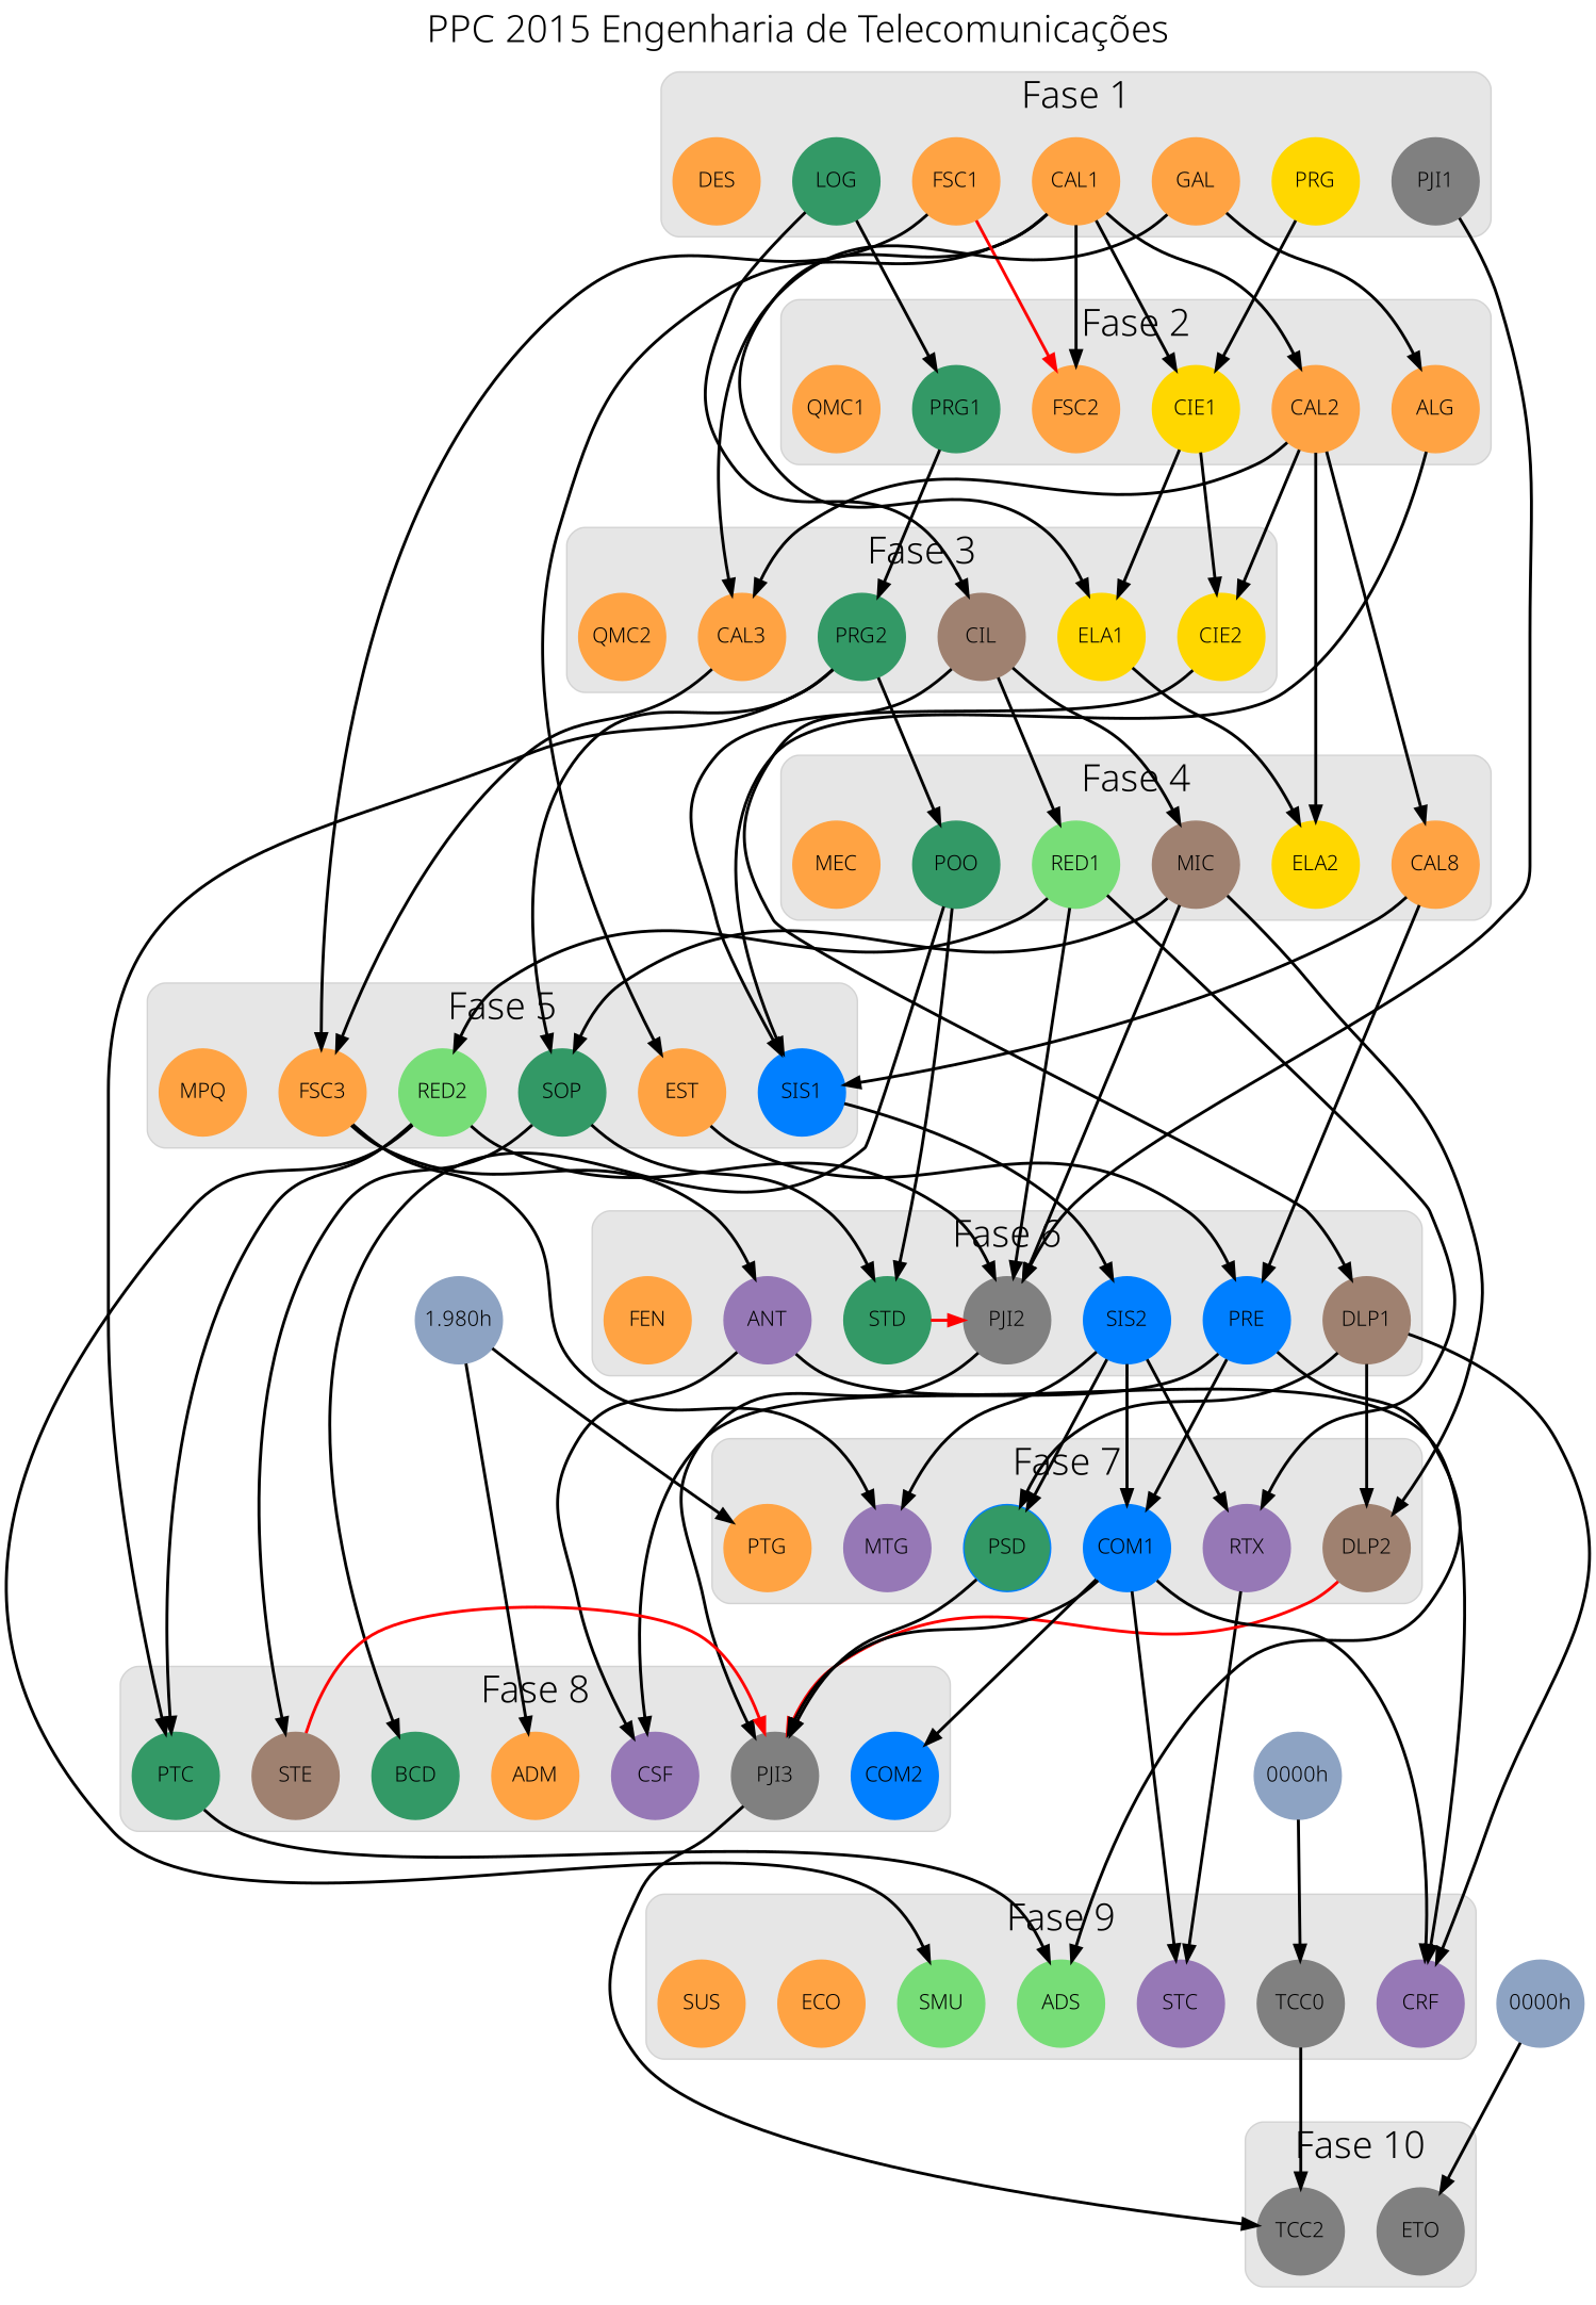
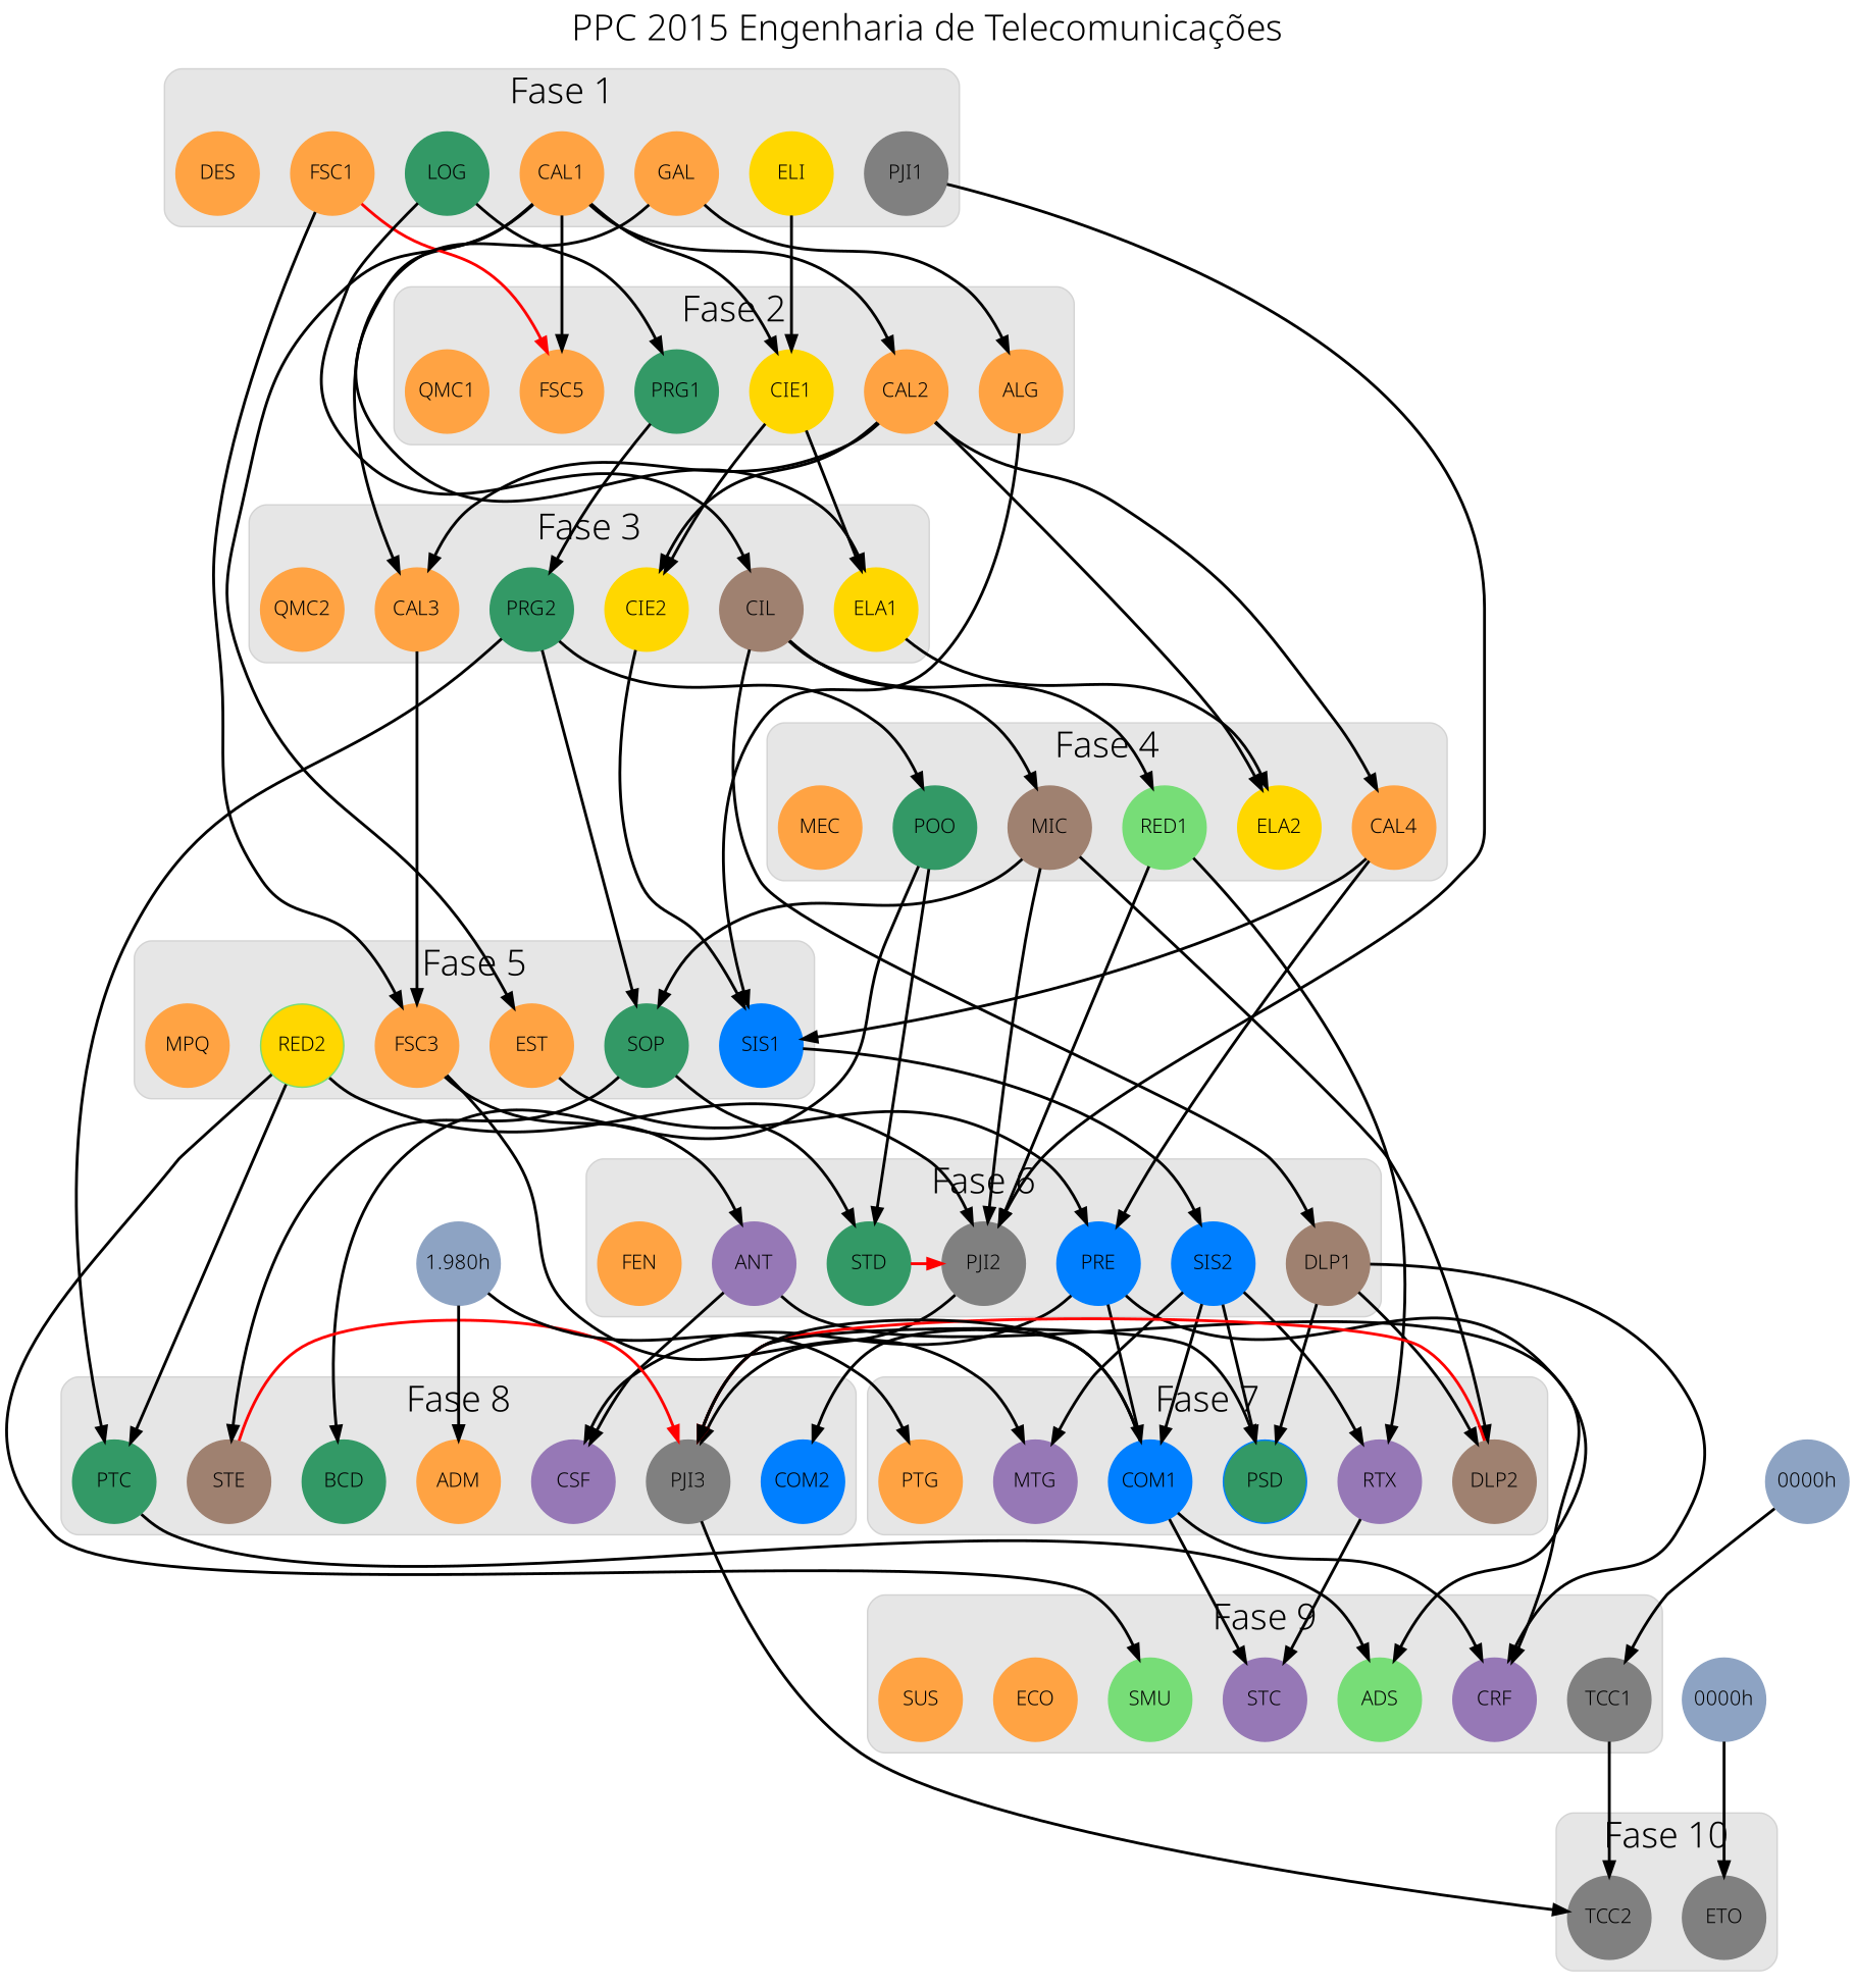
  digraph {
    fontcolor="#000000"
    fontname="helvetica Neue Ultra Light"
    fontsize=25
    label="PPC 2015 Engenharia de Telecomunicações"
    labelloc=t
    nodesep=0.3
    ranksep=1.3
    node [ch=80 color="#FFA343" fixedsize=true fontname="helvetica Neue Ultra Light bold" labelloc=c shape=circle style=filled]
    edge [color="#000000" fontname="helvetica Neue Ultra Light" penwidth=2]
    CAL3 [width=.8]
    CIE2 [color="#FFD700" width=.8]
    ELA1 [color="#FFD700" width=.8]
    CIL [color="#9F8170" width=.8]
    PRG2 [color="#339966" width=.8]
    QMC2 [ch=40 width=.8]
    CAL1 [width=.8]
    FSC1 [width=.8]
-   ELI [color="#FFD700" width=.8 label=PRG]
+   ELI [color="#FFD700" width=.8]
    GAL [ch=60 width=.8]
    LOG [ch=40 color="#339966" width=.8]
    PJI1 [ch=60 color="#808080" width=.8]
    DES [ch=40 width=.8]
    CAL2 [width=.8]
-   FSC2 [width=.8]
+   FSC2 [width=.8 label=FSC5]
    CIE1 [color="#FFD700" width=.8]
    ALG [ch=60 width=.8]
    PRG1 [color="#339966" width=.8]
    QMC1 [ch=60 width=.8]
-   CAL4 [width=.8 label=CAL8]
+   CAL4 [width=.8]
    RED1 [color="#77DD77" width=.8]
    ELA2 [color="#FFD700" width=.8]
    MIC [color="#9F8170" width=.8]
    POO [color="#339966" width=.8]
    MEC [ch=40 width=.8]
    EST [ch=60 width=.8]
-   RED2 [color="#77DD77" width=.8]
+   RED2 [color="#77DD77" width=.8 fillcolor="#FFD700"]
    FSC3 [ch=100 width=.8]
    SOP [color="#339966" width=.8]
    SIS1 [color="#007FFF" width=.8]
    MPQ [ch=40 width=.8]
    PRE [ch=60 color="#007FFF" width=.8]
    ANT [color="#9678B6" width=.8]
    STD [ch=60 color="#339966" width=.8]
    DLP1 [ch=100 color="#9F8170" width=.8]
    SIS2 [ch=60 color="#007FFF" width=.8]
    PJI2 [ch=40 color="#808080" width=.8]
    FEN [ch=40 width=.8]
    RTX [color="#9678B6" width=.8]
    MTG [color="#9678B6" width=.8]
    DLP2 [ch=60 color="#9F8170" width=.8]
    PSD [color="#007FFF" fillcolor="#339966" width=.8]
    COM1 [ch=100 color="#007FFF" width=.8]
    PTG [ch=40 width=.8]
    CSF [color="#9678B6" width=.8]
    BCD [ch=60 color="#339966" width=.8]
    STE [color="#9F8170" width=.8]
    PTC [ch=60 color="#339966" width=.8]
    COM2 [color="#007FFF" width=.8]
    PJI3 [ch=40 color="#808080" width=.8]
    ADM [ch=40 width=.8]
    SMU [ch=60 color="#77DD77" width=.8]
    ADS [ch=60 color="#77DD77" width=.8]
    STC [color="#9678B6" width=.8]
    CRF [color="#9678B6" width=.8]
-   TCC1 [ch=40 color="#808080" width=.8 label=TCC0]
+   TCC1 [ch=40 color="#808080" width=.8]
    ECO [ch=40 width=.8]
    SUS [ch=40 width=.8]
    ETO [ch=400 color="#808080" width=.8]
    TCC2 [ch=120 color="#808080" width=.8]
    n61 [color="#8da3c3" label="0000h" width=.8 ch=""]
    n62 [color="#8da3c3" label="0000h" width=.8 ch=""]
    n63 [color="#8da3c3" label="1.980h" width=.8 ch=""]
    subgraph cluster_1 {
      bgcolor="#e6e6e6"
      color=lightgrey
      label="Fase 3"
      style=rounded
      CAL3
      CIE2
      ELA1
      CIL
      PRG2
      QMC2
    }
    subgraph cluster_2 {
      bgcolor="#e6e6e6"
      color=lightgrey
      label="Fase 1"
      style=rounded
      CAL1
      FSC1
      ELI
      GAL
      LOG
      PJI1
      DES
    }
    subgraph cluster_3 {
      bgcolor="#e6e6e6"
      color=lightgrey
      label="Fase 2"
      style=rounded
      CAL2
      FSC2
      CIE1
      ALG
      PRG1
      QMC1
    }
    subgraph cluster_4 {
      bgcolor="#e6e6e6"
      color=lightgrey
      label="Fase 4"
      style=rounded
      CAL4
      RED1
      ELA2
      MIC
      POO
      MEC
    }
    subgraph cluster_5 {
      bgcolor="#e6e6e6"
      color=lightgrey
      label="Fase 5"
      style=rounded
      EST
      RED2
      FSC3
      SOP
      SIS1
      MPQ
    }
    subgraph cluster_6 {
      bgcolor="#e6e6e6"
      color=lightgrey
      label="Fase 6"
      style=rounded
      PRE
      ANT
      STD
      DLP1
      SIS2
      PJI2
      FEN
    }
    subgraph cluster_7 {
      bgcolor="#e6e6e6"
      color=lightgrey
      label="Fase 7"
      style=rounded
      RTX
      MTG
      DLP2
      PSD
      COM1
      PTG
    }
    subgraph cluster_8 {
      bgcolor="#e6e6e6"
      color=lightgrey
      label="Fase 8"
      style=rounded
      CSF
      BCD
      STE
      PTC
      COM2
      PJI3
      ADM
    }
    subgraph cluster_9 {
      bgcolor="#e6e6e6"
      color=lightgrey
      label="Fase 9"
      style=rounded
      SMU
      ADS
      STC
      CRF
      TCC1
      ECO
      SUS
    }
    subgraph cluster_10 {
      bgcolor="#e6e6e6"
      color=lightgrey
      label="Fase 10"
      style=rounded
      ETO
      TCC2
    }
    CAL3 -> FSC3
    CIE2 -> SIS1
    ELA1 -> ELA2
    CIL -> RED1
    CIL -> MIC
    CIL -> DLP1
    PRG2 -> POO
    PRG2 -> SOP
    PRG2 -> PTC
    CAL1 -> ELA1
    CAL1 -> CAL2
    CAL1 -> FSC2
    CAL1 -> CIE1
    CAL1 -> EST
    FSC1 -> FSC2 [color="#FF0000"]
    FSC1 -> FSC3
    ELI -> CIE1
    GAL -> CAL3
    GAL -> ALG
    LOG -> CIL
    LOG -> PRG1
    PJI1 -> PJI2
    CAL2 -> CAL3
    CAL2 -> CIE2
    CAL2 -> CAL4
    CAL2 -> ELA2
    CIE1 -> CIE2
    CIE1 -> ELA1
    ALG -> SIS1
    PRG1 -> PRG2
    CAL4 -> SIS1
    CAL4 -> PRE
-   RED1 -> RED2
    RED1 -> PJI2
    RED1 -> RTX
    MIC -> SOP
    MIC -> PJI2
    MIC -> DLP2
    POO -> STD
    POO -> BCD
    EST -> PRE
    RED2 -> PJI2
    RED2 -> PTC
    RED2 -> SMU
    FSC3 -> ANT
    FSC3 -> MTG
    SOP -> STD
    SOP -> STE
    SIS1 -> SIS2
    PRE -> COM1
    PRE -> CSF
    PRE -> ADS
    ANT -> CSF
    ANT -> CRF
    STD -> PJI2 [color="#FF0000" constraint=false]
    DLP1 -> DLP2
    DLP1 -> PSD
    DLP1 -> CRF
    SIS2 -> RTX
    SIS2 -> MTG
    SIS2 -> PSD
    SIS2 -> COM1
    PJI2 -> PJI3
    RTX -> STC
    DLP2 -> PJI3 [color="#FF0000" constraint=false]
-   PSD -> PJI3
+   PJI3 -> PSD
    COM1 -> COM2
    COM1 -> PJI3
    COM1 -> STC
    COM1 -> CRF
    STE -> PJI3 [color="#FF0000" constraint=false]
    PTC -> ADS
    PJI3 -> TCC2
    TCC1 -> TCC2
    n61 -> TCC1
    n62 -> ETO
    n63 -> PTG
    n63 -> ADM
  }
